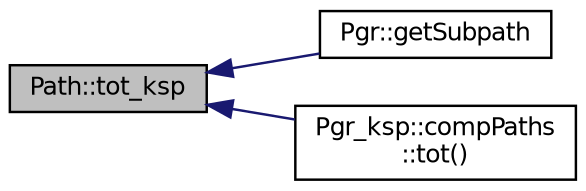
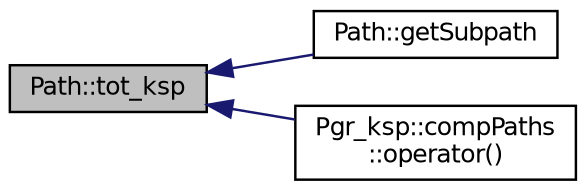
  digraph {
    rankdir=LR
    node [color=black fillcolor=white fontname=Helvetica fontsize=10 shape=record style=filled]
    edge [color=midnightblue dir=back fontname=Helvetica fontsize=10 labelfontname=Helvetica labelfontsize=10 style=solid]
    n1 [fillcolor=grey75 fontcolor=black height=0.2 label="Path::tot_ksp" width=0.4]
-   n2 [height=0.2 label="Pgr::getSubpath" width=0.4]
-   n3 [height=0.2 label="Pgr_ksp::compPaths\l::tot()" width=0.4]
+   n2 [height=0.2 label="Path::getSubpath" width=0.4]
+   n3 [height=0.2 label="Pgr_ksp::compPaths\l::operator()" width=0.4]
    n1 -> n2
    n1 -> n3
  }
